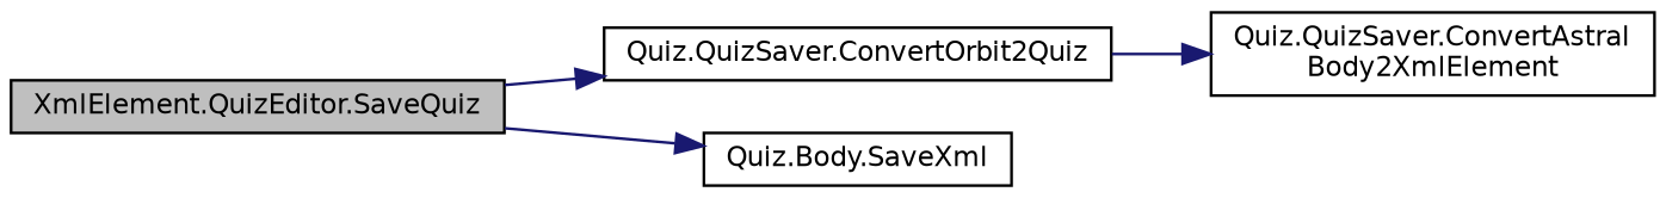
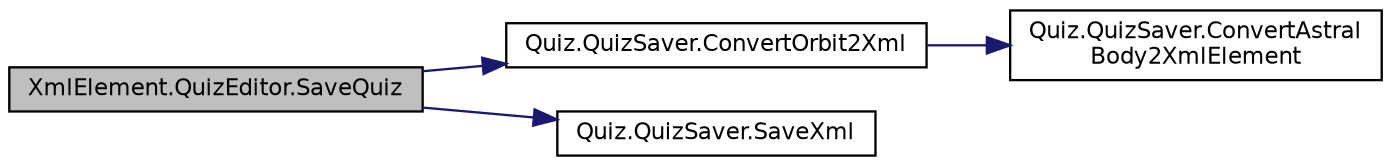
  digraph {
    rankdir=LR
    node [color=black fillcolor=white fontname=Helvetica fontsize=10 shape=record style=filled]
    edge [color=midnightblue fontname=Helvetica fontsize=10 labelfontname=Helvetica labelfontsize=10 style=solid]
    n1 [fillcolor=grey75 fontcolor=black height=0.2 label="XmlElement.QuizEditor.SaveQuiz" width=0.4]
-   n2 [height=0.2 label="Quiz.QuizSaver.ConvertOrbit2Quiz" width=0.4]
-   n3 [height=0.2 label="Quiz.Body.SaveXml" width=0.4]
+   n2 [height=0.2 label="Quiz.QuizSaver.ConvertOrbit2Xml" width=0.4]
+   n3 [height=0.2 label="Quiz.QuizSaver.SaveXml" width=0.4]
    n4 [height=0.2 label="Quiz.QuizSaver.ConvertAstral\lBody2XmlElement" width=0.4]
    n1 -> n2
    n1 -> n3
    n2 -> n4
  }
